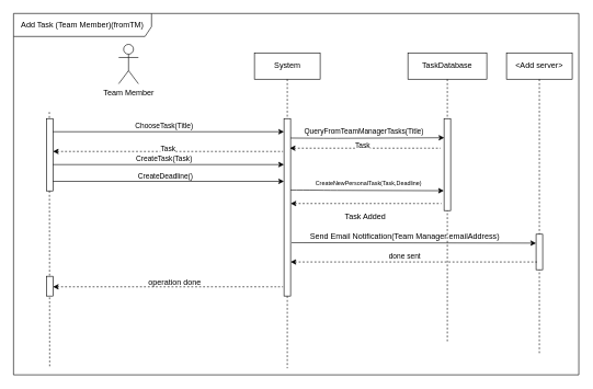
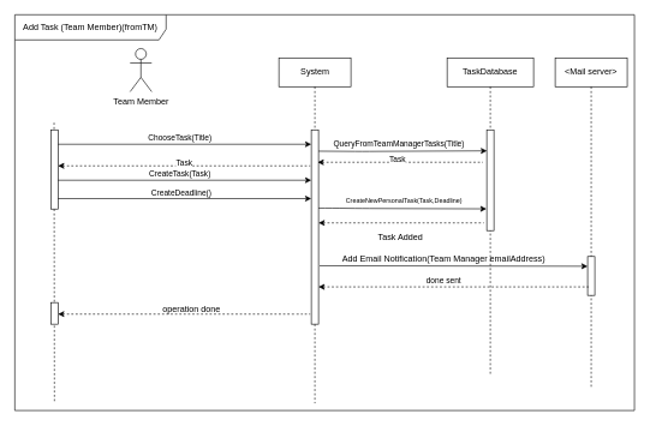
  <mxCell id="0" />
  <mxCell id="1" parent="0" />
  <mxCell id="2" value="Add Task (Team Member)(fromTM)" style="shape=umlFrame;whiteSpace=wrap;html=1;width=210;height=35;" vertex="1" parent="1"><mxGeometry x="20" y="20" width="860" height="550" as="geometry" /></mxCell>
  <mxCell id="3" value="Team Member" style="shape=umlActor;verticalLabelPosition=bottom;verticalAlign=top;html=1;" vertex="1" parent="1"><mxGeometry x="180" y="67" width="30" height="60" as="geometry" /></mxCell>
  <mxCell id="4" value="TaskDatabase" style="shape=umlLifeline;perimeter=lifelinePerimeter;whiteSpace=wrap;html=1;container=1;collapsible=0;recursiveResize=0;outlineConnect=0;" vertex="1" parent="1"><mxGeometry x="620" y="80" width="120" height="440" as="geometry" /></mxCell>
  <mxCell id="5" value="" style="endArrow=none;dashed=1;endFill=0;endSize=12;html=1;" edge="1" parent="1"><mxGeometry width="160" relative="1" as="geometry"><mxPoint x="74.5" y="170" as="sourcePoint" /><mxPoint x="75" y="560" as="targetPoint" /></mxGeometry></mxCell>
  <mxCell id="6" value="" style="rounded=0;whiteSpace=wrap;html=1;" vertex="1" parent="1"><mxGeometry x="70" y="180" width="10" height="110" as="geometry" /></mxCell>
  <mxCell id="7" value="System" style="shape=umlLifeline;perimeter=lifelinePerimeter;whiteSpace=wrap;html=1;container=1;collapsible=0;recursiveResize=0;outlineConnect=0;" vertex="1" parent="1"><mxGeometry x="386.5" y="80" width="100" height="480" as="geometry" /></mxCell>
  <mxCell id="8" value="" style="endArrow=classic;html=1;entryX=0;entryY=0.5;entryDx=0;entryDy=0;" edge="1" parent="1"><mxGeometry width="50" height="50" relative="1" as="geometry"><mxPoint x="80" y="200" as="sourcePoint" /><mxPoint x="431.5" y="200" as="targetPoint" /></mxGeometry></mxCell>
  <mxCell id="9" value="ChooseTask(Title)" style="edgeLabel;html=1;align=center;verticalAlign=middle;resizable=0;points=[];" vertex="1" connectable="0" parent="8"><mxGeometry x="0.079" y="3" relative="1" as="geometry"><mxPoint x="-22" y="-7" as="offset" /></mxGeometry></mxCell>
  <mxCell id="10" value="" style="rounded=0;whiteSpace=wrap;html=1;" vertex="1" parent="1"><mxGeometry x="675" y="180" width="10" height="140" as="geometry" /></mxCell>
  <mxCell id="11" value="" style="endArrow=classic;html=1;entryX=0;entryY=0.75;entryDx=0;entryDy=0;" edge="1" parent="1"><mxGeometry width="50" height="50" relative="1" as="geometry"><mxPoint x="80" y="275.5" as="sourcePoint" /><mxPoint x="431.5" y="275.5" as="targetPoint" /></mxGeometry></mxCell>
  <mxCell id="12" value="CreateDeadline()" style="edgeLabel;html=1;align=center;verticalAlign=middle;resizable=0;points=[];" vertex="1" connectable="0" parent="11"><mxGeometry x="-0.031" y="-2" relative="1" as="geometry"><mxPoint y="-10" as="offset" /></mxGeometry></mxCell>
- <mxCell id="13" value="&amp;lt;Add server&amp;gt;" style="shape=umlLifeline;perimeter=lifelinePerimeter;whiteSpace=wrap;html=1;container=1;collapsible=0;recursiveResize=0;outlineConnect=0;" vertex="1" parent="1"><mxGeometry x="770" y="80" width="100" height="460" as="geometry" /></mxCell>
+ <mxCell id="13" value="&amp;lt;Mail server&amp;gt;" style="shape=umlLifeline;perimeter=lifelinePerimeter;whiteSpace=wrap;html=1;container=1;collapsible=0;recursiveResize=0;outlineConnect=0;" vertex="1" parent="1"><mxGeometry x="770" y="80" width="100" height="460" as="geometry" /></mxCell>
  <mxCell id="14" value="" style="rounded=0;whiteSpace=wrap;html=1;" vertex="1" parent="1"><mxGeometry x="431.5" y="180" width="10" height="270" as="geometry" /></mxCell>
  <mxCell id="15" value="" style="endArrow=classic;html=1;exitX=1.343;exitY=0.893;exitDx=0;exitDy=0;exitPerimeter=0;entryX=0.034;entryY=0.208;entryDx=0;entryDy=0;entryPerimeter=0;" edge="1" parent="1" target="10"><mxGeometry width="50" height="50" relative="1" as="geometry"><mxPoint x="441.5" y="209.58" as="sourcePoint" /><mxPoint x="670" y="210" as="targetPoint" /><Array as="points"><mxPoint x="502.07" y="210" /></Array></mxGeometry></mxCell>
  <mxCell id="16" value="QueryFromTeamManagerTasks(Title)" style="edgeLabel;html=1;align=center;verticalAlign=middle;resizable=0;points=[];" vertex="1" connectable="0" parent="15"><mxGeometry x="-0.142" y="-1" relative="1" as="geometry"><mxPoint x="11" y="-11" as="offset" /></mxGeometry></mxCell>
  <mxCell id="17" value="CreateNewPersonalTask(Task,Deadline)" style="text;html=1;align=center;verticalAlign=middle;resizable=0;points=[];autosize=1;strokeColor=none;fontSize=9;" vertex="1" parent="1"><mxGeometry x="470" y="268.75" width="180" height="20" as="geometry" /></mxCell>
  <mxCell id="18" value="Task Added" style="text;html=1;align=center;verticalAlign=middle;resizable=0;points=[];autosize=1;strokeColor=none;" vertex="1" parent="1"><mxGeometry x="515" y="319.75" width="80" height="20" as="geometry" /></mxCell>
  <mxCell id="19" value="" style="rounded=0;whiteSpace=wrap;html=1;" vertex="1" parent="1"><mxGeometry x="815" y="356" width="10" height="54" as="geometry" /></mxCell>
  <mxCell id="20" value="" style="endArrow=none;dashed=1;html=1;startArrow=classic;startFill=1;" edge="1" parent="1"><mxGeometry width="50" height="50" relative="1" as="geometry"><mxPoint x="441.5" y="309.25" as="sourcePoint" /><mxPoint x="671" y="309.25" as="targetPoint" /><Array as="points"><mxPoint x="641.5" y="309.25" /></Array></mxGeometry></mxCell>
  <mxCell id="21" value="" style="endArrow=classic;html=1;fontSize=9;entryX=0;entryY=0.25;entryDx=0;entryDy=0;" edge="1" parent="1" target="19"><mxGeometry width="50" height="50" relative="1" as="geometry"><mxPoint x="443" y="368.8" as="sourcePoint" /><mxPoint x="810" y="369" as="targetPoint" /></mxGeometry></mxCell>
- <mxCell id="22" value="Send Email Notification(Team Manager emailAddress)" style="text;html=1;align=center;verticalAlign=middle;resizable=0;points=[];autosize=1;strokeColor=none;fontSize=12;" vertex="1" parent="1"><mxGeometry x="465" y="348.8" width="300" height="20" as="geometry" /></mxCell>
+ <mxCell id="22" value="Add Email Notification(Team Manager emailAddress)" style="text;html=1;align=center;verticalAlign=middle;resizable=0;points=[];autosize=1;strokeColor=none;fontSize=12;" vertex="1" parent="1"><mxGeometry x="465" y="348.8" width="300" height="20" as="geometry" /></mxCell>
  <mxCell id="23" value="" style="endArrow=none;dashed=1;html=1;startArrow=classic;startFill=1;" edge="1" parent="1"><mxGeometry width="50" height="50" relative="1" as="geometry"><mxPoint x="441.5" y="398.21" as="sourcePoint" /><mxPoint x="816.5" y="398.21" as="targetPoint" /><Array as="points"><mxPoint x="787" y="398.21" /></Array></mxGeometry></mxCell>
  <mxCell id="24" value="done sent" style="text;html=1;align=center;verticalAlign=middle;resizable=0;points=[];autosize=1;strokeColor=none;fontSize=11;" vertex="1" parent="1"><mxGeometry x="580" y="378.8" width="70" height="20" as="geometry" /></mxCell>
  <mxCell id="25" value="" style="endArrow=none;dashed=1;html=1;startArrow=classic;startFill=1;" edge="1" parent="1"><mxGeometry width="50" height="50" relative="1" as="geometry"><mxPoint x="80" y="436" as="sourcePoint" /><mxPoint x="430" y="436" as="targetPoint" /><Array as="points"><mxPoint x="415.5" y="436" /></Array></mxGeometry></mxCell>
  <mxCell id="26" value="operation done" style="text;html=1;align=center;verticalAlign=middle;resizable=0;points=[];autosize=1;strokeColor=none;" vertex="1" parent="1"><mxGeometry x="215" y="420" width="100" height="20" as="geometry" /></mxCell>
  <mxCell id="27" value="" style="endArrow=none;dashed=1;html=1;startArrow=classic;startFill=1;" edge="1" parent="1"><mxGeometry width="50" height="50" relative="1" as="geometry"><mxPoint x="440.25" y="225" as="sourcePoint" /><mxPoint x="669.75" y="225" as="targetPoint" /><Array as="points"><mxPoint x="640.25" y="225" /></Array></mxGeometry></mxCell>
  <mxCell id="28" value="Task" style="edgeLabel;html=1;align=center;verticalAlign=middle;resizable=0;points=[];" vertex="1" connectable="0" parent="27"><mxGeometry x="0.07" y="-1" relative="1" as="geometry"><mxPoint x="-13" y="-6" as="offset" /></mxGeometry></mxCell>
  <mxCell id="29" value="" style="endArrow=classic;html=1;entryX=0;entryY=0.5;entryDx=0;entryDy=0;" edge="1" parent="1"><mxGeometry width="50" height="50" relative="1" as="geometry"><mxPoint x="80" y="250" as="sourcePoint" /><mxPoint x="431.5" y="250" as="targetPoint" /></mxGeometry></mxCell>
  <mxCell id="30" value="CreateTask(Task)" style="edgeLabel;html=1;align=center;verticalAlign=middle;resizable=0;points=[];" vertex="1" connectable="0" parent="29"><mxGeometry x="0.079" y="3" relative="1" as="geometry"><mxPoint x="-22" y="-7" as="offset" /></mxGeometry></mxCell>
  <mxCell id="31" value="" style="endArrow=none;dashed=1;html=1;startArrow=classic;startFill=1;" edge="1" parent="1"><mxGeometry width="50" height="50" relative="1" as="geometry"><mxPoint x="80" y="230" as="sourcePoint" /><mxPoint x="430" y="230" as="targetPoint" /><Array as="points" /></mxGeometry></mxCell>
  <mxCell id="32" value="Task" style="edgeLabel;html=1;align=center;verticalAlign=middle;resizable=0;points=[];" vertex="1" connectable="0" parent="31"><mxGeometry x="0.07" y="-1" relative="1" as="geometry"><mxPoint x="-13" y="-6" as="offset" /></mxGeometry></mxCell>
  <mxCell id="33" value="" style="endArrow=classic;html=1;exitX=1.343;exitY=0.893;exitDx=0;exitDy=0;exitPerimeter=0;entryX=-0.034;entryY=0.784;entryDx=0;entryDy=0;entryPerimeter=0;" edge="1" parent="1" target="10"><mxGeometry width="50" height="50" relative="1" as="geometry"><mxPoint x="441.5" y="288.75" as="sourcePoint" /><mxPoint x="670" y="289" as="targetPoint" /><Array as="points"><mxPoint x="460" y="288.75" /><mxPoint x="502.07" y="289.17" /></Array></mxGeometry></mxCell>
  <mxCell id="34" value="" style="rounded=0;whiteSpace=wrap;html=1;" vertex="1" parent="1"><mxGeometry x="70" y="420" width="10" height="30" as="geometry" /></mxCell>
